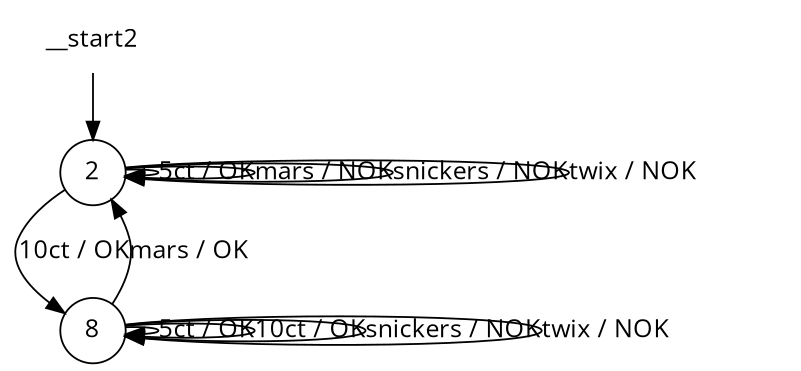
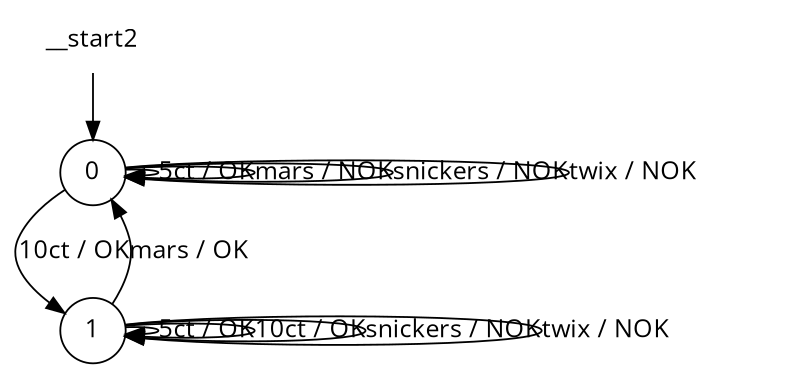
  digraph {
    fontname="Open Sans"
    node [fontname="Open Sans" shape=circle]
    edge [fontname="Open Sans"]
    n1 [label=__start2 shape=none]
-   n2 [label=2]
-   n3 [label=8]
+   n2 [label=0]
+   n3 [label=1]
    n1 -> n2
    n2 -> n2 [label="5ct / OK"]
    n2 -> n2 [label="mars / NOK"]
    n2 -> n2 [label="snickers / NOK"]
    n2 -> n2 [label="twix / NOK"]
    n2 -> n3 [label="10ct / OK"]
    n3 -> n2 [label="mars / OK"]
    n3 -> n3 [label="5ct / OK"]
    n3 -> n3 [label="10ct / OK"]
    n3 -> n3 [label="snickers / NOK"]
    n3 -> n3 [label="twix / NOK"]
  }
